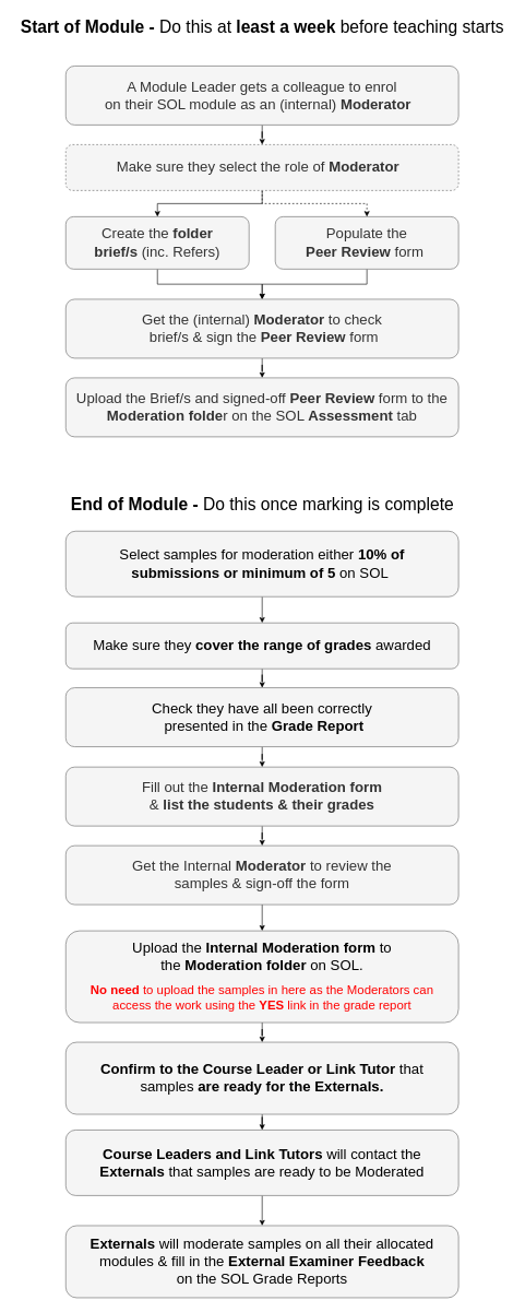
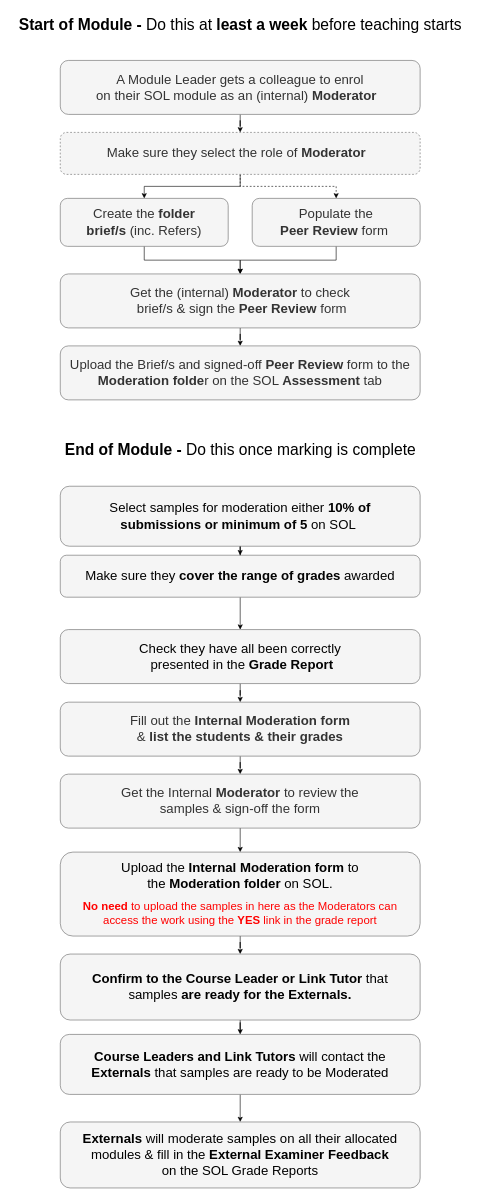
  <mxCell id="0" />
  <mxCell id="1" parent="0" />
  <mxCell id="2" value="" style="edgeStyle=orthogonalEdgeStyle;rounded=0;orthogonalLoop=1;jettySize=auto;html=1;fontSize=27;" parent="1" source="3" target="6" edge="1"><mxGeometry relative="1" as="geometry" /></mxCell>
  <mxCell id="3" value="&lt;font style=&quot;font-size: 22px;&quot;&gt;A Module Leader gets a colleague to enrol &lt;br&gt;on their SOL module as an (internal) &lt;b&gt;Moderator&amp;nbsp;&lt;/b&gt;&amp;nbsp;&lt;/font&gt;" style="rounded=1;whiteSpace=wrap;html=1;fillColor=#f5f5f5;fontColor=#333333;strokeColor=#666666;align=center;verticalAlign=middle;fontFamily=Helvetica;fontSize=12;" parent="1" vertex="1"><mxGeometry x="100" y="100" width="600" height="90" as="geometry" /></mxCell>
  <mxCell id="4" value="" style="edgeStyle=orthogonalEdgeStyle;rounded=0;orthogonalLoop=1;jettySize=auto;html=1;dashed=1;" parent="1" source="6" target="10" edge="1"><mxGeometry relative="1" as="geometry" /></mxCell>
  <mxCell id="5" style="edgeStyle=orthogonalEdgeStyle;rounded=0;orthogonalLoop=1;jettySize=auto;html=1;exitX=0.5;exitY=1;exitDx=0;exitDy=0;" parent="1" source="6" target="8" edge="1"><mxGeometry relative="1" as="geometry" /></mxCell>
  <mxCell id="6" value="&lt;font style=&quot;font-size: 22px;&quot;&gt;Make sure they select the role of&amp;nbsp;&lt;b&gt;Moderator&amp;nbsp;&lt;/b&gt;&amp;nbsp;&lt;/font&gt;" style="rounded=1;whiteSpace=wrap;html=1;fillColor=#f5f5f5;fontColor=#333333;strokeColor=#666666;align=center;verticalAlign=middle;fontFamily=Helvetica;fontSize=12;dashed=1;" parent="1" vertex="1"><mxGeometry x="100" y="220" width="600" height="70" as="geometry" /></mxCell>
  <mxCell id="7" value="" style="edgeStyle=orthogonalEdgeStyle;rounded=0;orthogonalLoop=1;jettySize=auto;html=1;" parent="1" source="8" target="12" edge="1"><mxGeometry relative="1" as="geometry" /></mxCell>
  <mxCell id="8" value="&lt;span style=&quot;font-size: 22px;&quot;&gt;Create the&amp;nbsp;&lt;b&gt;folder &lt;br&gt;brief/s&lt;/b&gt; (inc. Refers)&lt;/span&gt;" style="rounded=1;whiteSpace=wrap;html=1;fillColor=#f5f5f5;fontColor=#333333;strokeColor=#666666;align=center;verticalAlign=middle;fontFamily=Helvetica;fontSize=12;" parent="1" vertex="1"><mxGeometry x="100" y="330" width="280" height="80" as="geometry" /></mxCell>
  <mxCell id="9" value="" style="edgeStyle=orthogonalEdgeStyle;rounded=0;orthogonalLoop=1;jettySize=auto;html=1;" parent="1" source="10" target="12" edge="1"><mxGeometry relative="1" as="geometry" /></mxCell>
  <mxCell id="10" value="&lt;font style=&quot;font-size: 22px;&quot;&gt;Populate the &lt;br&gt;&lt;b&gt;Peer Review&lt;/b&gt; form&amp;nbsp;&lt;/font&gt;" style="rounded=1;whiteSpace=wrap;html=1;fillColor=#f5f5f5;fontColor=#333333;strokeColor=#666666;align=center;verticalAlign=middle;fontFamily=Helvetica;fontSize=12;" parent="1" vertex="1"><mxGeometry x="420" y="330" width="280" height="80" as="geometry" /></mxCell>
  <mxCell id="11" value="" style="edgeStyle=orthogonalEdgeStyle;rounded=0;orthogonalLoop=1;jettySize=auto;html=1;" parent="1" source="12" target="13" edge="1"><mxGeometry relative="1" as="geometry" /></mxCell>
  <mxCell id="12" value="&lt;span style=&quot;font-size: 22px;&quot;&gt;Get the (internal) &lt;b&gt;Moderator&lt;/b&gt; to check&lt;br&gt;&amp;nbsp;brief/s &amp;amp; sign the &lt;b&gt;Peer Review &lt;/b&gt;form&lt;/span&gt;" style="rounded=1;whiteSpace=wrap;html=1;fillColor=#f5f5f5;fontColor=#333333;strokeColor=#666666;align=center;verticalAlign=middle;fontFamily=Helvetica;fontSize=12;" parent="1" vertex="1"><mxGeometry x="100" y="456" width="600" height="90" as="geometry" /></mxCell>
  <mxCell id="13" value="&lt;span style=&quot;font-size: 22px;&quot;&gt;Upload the Brief/s and signed-off &lt;b&gt;Peer Review&lt;/b&gt; form to the &lt;b&gt;Moderation folde&lt;/b&gt;r on the SOL &lt;b&gt;Assessment&lt;/b&gt;&amp;nbsp;tab&lt;br&gt;&lt;/span&gt;" style="rounded=1;whiteSpace=wrap;html=1;fillColor=#f5f5f5;fontColor=#333333;strokeColor=#666666;align=center;verticalAlign=middle;fontFamily=Helvetica;fontSize=12;" parent="1" vertex="1"><mxGeometry x="100" y="576" width="600" height="90" as="geometry" /></mxCell>
  <mxCell id="14" value="&lt;font style=&quot;font-size: 26px;&quot;&gt;&lt;b&gt;Start of Module - &lt;/b&gt;Do this at&lt;b&gt; least a week &lt;/b&gt;before teaching starts&lt;/font&gt;" style="text;html=1;align=center;verticalAlign=middle;resizable=0;points=[];autosize=1;strokeColor=none;fillColor=none;" parent="1" vertex="1"><mxGeometry x="20" y="20" width="760" height="40" as="geometry" /></mxCell>
  <mxCell id="15" value="" style="edgeStyle=orthogonalEdgeStyle;rounded=0;orthogonalLoop=1;jettySize=auto;html=1;fontSize=27;" parent="1" source="16" target="18" edge="1"><mxGeometry relative="1" as="geometry" /></mxCell>
  <mxCell id="16" value="&lt;font color=&quot;#030303&quot; style=&quot;font-size: 22px;&quot;&gt;Select samples for moderation either &lt;b&gt;10% of&lt;br&gt;&lt;span style=&quot;line-height: 107%; background-image: initial; background-position: initial; background-size: initial; background-repeat: initial; background-attachment: initial; background-origin: initial; background-clip: initial;&quot;&gt;&lt;font face=&quot;Helvetica, sans-serif&quot;&gt;submissions&lt;/font&gt;&lt;/span&gt;&amp;nbsp;or minimum of 5&lt;/b&gt; on SOL&amp;nbsp;&lt;/font&gt;" style="rounded=1;whiteSpace=wrap;html=1;fillColor=#f5f5f5;fontColor=#333333;strokeColor=#666666;align=center;verticalAlign=middle;fontFamily=Helvetica;fontSize=12;" parent="1" vertex="1"><mxGeometry x="100" y="810" width="600" height="100" as="geometry" /></mxCell>
  <mxCell id="17" value="" style="edgeStyle=orthogonalEdgeStyle;rounded=0;orthogonalLoop=1;jettySize=auto;html=1;" parent="1" source="18" target="20" edge="1"><mxGeometry relative="1" as="geometry" /></mxCell>
- <mxCell id="18" value="&lt;span style=&quot;font-size: 22px;&quot;&gt;&lt;font color=&quot;#030303&quot;&gt;Make sure they &lt;b&gt;cover the range of grades&lt;/b&gt; awarded&lt;/font&gt;&lt;/span&gt;" style="rounded=1;whiteSpace=wrap;html=1;fillColor=#f5f5f5;fontColor=#333333;strokeColor=#666666;align=center;verticalAlign=middle;fontFamily=Helvetica;fontSize=12;" parent="1" vertex="1"><mxGeometry x="100" y="950" width="600" height="70" as="geometry" /></mxCell>
+ <mxCell id="18" value="&lt;span style=&quot;font-size: 22px;&quot;&gt;&lt;font color=&quot;#030303&quot;&gt;Make sure they &lt;b&gt;cover the range of grades&lt;/b&gt; awarded&lt;/font&gt;&lt;/span&gt;" style="rounded=1;whiteSpace=wrap;html=1;fillColor=#f5f5f5;fontColor=#333333;strokeColor=#666666;align=center;verticalAlign=middle;fontFamily=Helvetica;fontSize=12;" parent="1" vertex="1"><mxGeometry x="100" y="925" width="600" height="70" as="geometry" /></mxCell>
  <mxCell id="19" value="" style="edgeStyle=orthogonalEdgeStyle;rounded=0;orthogonalLoop=1;jettySize=auto;html=1;" parent="1" source="20" target="22" edge="1"><mxGeometry relative="1" as="geometry" /></mxCell>
  <mxCell id="20" value="&lt;span style=&quot;font-size: 22px;&quot;&gt;&lt;font color=&quot;#030303&quot;&gt;Check they have all been correctly&lt;br&gt;&amp;nbsp;presented in the &lt;b&gt;Grade Report&lt;/b&gt;&lt;/font&gt;&lt;/span&gt;" style="rounded=1;whiteSpace=wrap;html=1;fillColor=#f5f5f5;fontColor=#333333;strokeColor=#666666;align=center;verticalAlign=middle;fontFamily=Helvetica;fontSize=12;" parent="1" vertex="1"><mxGeometry x="100" y="1049" width="600" height="90" as="geometry" /></mxCell>
  <mxCell id="21" value="" style="edgeStyle=orthogonalEdgeStyle;rounded=0;orthogonalLoop=1;jettySize=auto;html=1;" parent="1" source="22" target="25" edge="1"><mxGeometry relative="1" as="geometry" /></mxCell>
  <mxCell id="22" value="&lt;span style=&quot;font-size: 22px;&quot;&gt;Fill out the &lt;b&gt;Internal Moderation form &lt;/b&gt;&lt;br&gt;&amp;amp;&lt;b&gt;&amp;nbsp;list the students &amp;amp; their grades&lt;/b&gt;&lt;br&gt;&lt;/span&gt;" style="rounded=1;whiteSpace=wrap;html=1;fillColor=#f5f5f5;fontColor=#333333;strokeColor=#666666;align=center;verticalAlign=middle;fontFamily=Helvetica;fontSize=12;" parent="1" vertex="1"><mxGeometry x="100" y="1170" width="600" height="90" as="geometry" /></mxCell>
- <mxCell id="23" value="&lt;font style=&quot;font-size: 26px;&quot;&gt;&lt;b&gt;End of Module - &lt;/b&gt;Do this once marking is complete&lt;/font&gt;" style="text;html=1;align=center;verticalAlign=middle;resizable=0;points=[];autosize=1;strokeColor=none;fillColor=none;" parent="1" vertex="1"><mxGeometry x="95" y="750" width="610" height="40" as="geometry" /></mxCell>
+ <mxCell id="23" value="&lt;font style=&quot;font-size: 26px;&quot;&gt;&lt;b&gt;End of Module - &lt;/b&gt;Do this once marking is complete&lt;/font&gt;" style="text;html=1;align=center;verticalAlign=middle;resizable=0;points=[];autosize=1;strokeColor=none;fillColor=none;" parent="1" vertex="1"><mxGeometry x="95" y="730" width="610" height="40" as="geometry" /></mxCell>
  <mxCell id="24" value="" style="edgeStyle=orthogonalEdgeStyle;rounded=0;orthogonalLoop=1;jettySize=auto;html=1;" parent="1" source="25" target="27" edge="1"><mxGeometry relative="1" as="geometry" /></mxCell>
  <mxCell id="25" value="&lt;span style=&quot;font-size: 22px;&quot;&gt;Get the&amp;nbsp;Internal&lt;b&gt; Moderator&amp;nbsp;&lt;/b&gt;to review the&lt;br&gt;samples &amp;amp; sign-off the form&lt;br&gt;&lt;/span&gt;" style="rounded=1;whiteSpace=wrap;html=1;fillColor=#f5f5f5;fontColor=#333333;strokeColor=#666666;align=center;verticalAlign=middle;fontFamily=Helvetica;fontSize=12;" parent="1" vertex="1"><mxGeometry x="100" y="1290" width="600" height="90" as="geometry" /></mxCell>
  <mxCell id="26" value="" style="edgeStyle=orthogonalEdgeStyle;rounded=0;orthogonalLoop=1;jettySize=auto;html=1;" parent="1" source="27" target="29" edge="1"><mxGeometry relative="1" as="geometry" /></mxCell>
  <mxCell id="27" value="&lt;font color=&quot;#000000&quot;&gt;&lt;span style=&quot;border-color: var(--border-color); font-size: 22px;&quot;&gt;Upload the&lt;/span&gt;&lt;b style=&quot;border-color: var(--border-color); font-size: 22px;&quot;&gt; Internal Moderation form &lt;/b&gt;&lt;/font&gt;&lt;span style=&quot;border-color: var(--border-color); font-size: 22px;&quot;&gt;&lt;font color=&quot;#000000&quot;&gt;to&lt;br&gt;the&amp;nbsp;&lt;b style=&quot;&quot;&gt;Moderation folder &lt;/b&gt;on SOL.&lt;/font&gt;&lt;br&gt;&lt;/span&gt;&lt;br&gt;&lt;span style=&quot;color: rgb(255, 0, 0); font-size: 19px; line-height: 107%; font-family: Helvetica, sans-serif; background-image: initial; background-position: initial; background-size: initial; background-repeat: initial; background-attachment: initial; background-origin: initial; background-clip: initial;&quot;&gt;&lt;b&gt;No need&lt;/b&gt; to upload the samples in here as the Moderators can &lt;br&gt;access the work using the&amp;nbsp;&lt;b&gt;YES&lt;/b&gt; link in the grade report&lt;/span&gt;&lt;span style=&quot;font-size: 22px;&quot;&gt;&lt;br&gt;&lt;/span&gt;" style="rounded=1;whiteSpace=wrap;html=1;fillColor=#f5f5f5;fontColor=#333333;strokeColor=#666666;align=center;verticalAlign=middle;fontFamily=Helvetica;fontSize=12;" parent="1" vertex="1"><mxGeometry x="100" y="1420" width="600" height="140" as="geometry" /></mxCell>
  <mxCell id="28" value="" style="edgeStyle=orthogonalEdgeStyle;rounded=0;orthogonalLoop=1;jettySize=auto;html=1;" parent="1" source="29" target="31" edge="1"><mxGeometry relative="1" as="geometry" /></mxCell>
  <mxCell id="29" value="&lt;span style=&quot;font-size: 22px;&quot;&gt;&lt;font color=&quot;#000000&quot;&gt;&lt;b&gt;Confirm to the Course Leader or Link Tutor&lt;/b&gt; that&lt;br&gt;samples &lt;b&gt;are ready for the Externals.&lt;/b&gt;&lt;/font&gt;&lt;br&gt;&lt;/span&gt;" style="rounded=1;whiteSpace=wrap;html=1;fillColor=#f5f5f5;fontColor=#333333;strokeColor=#666666;align=center;verticalAlign=middle;fontFamily=Helvetica;fontSize=12;" parent="1" vertex="1"><mxGeometry x="100" y="1590" width="600" height="110" as="geometry" /></mxCell>
  <mxCell id="30" value="" style="edgeStyle=orthogonalEdgeStyle;rounded=0;orthogonalLoop=1;jettySize=auto;html=1;" parent="1" source="31" target="32" edge="1"><mxGeometry relative="1" as="geometry" /></mxCell>
  <mxCell id="31" value="&lt;span style=&quot;font-size: 22px;&quot;&gt;&lt;font color=&quot;#000000&quot;&gt;&lt;b&gt;Course Leaders and Link Tutors&lt;/b&gt;&amp;nbsp;will contact the&lt;br&gt;&lt;b&gt;Externals &lt;/b&gt;that samples are ready to be Moderated&lt;/font&gt;&lt;br&gt;&lt;/span&gt;" style="rounded=1;whiteSpace=wrap;html=1;fillColor=#f5f5f5;fontColor=#333333;strokeColor=#666666;align=center;verticalAlign=middle;fontFamily=Helvetica;fontSize=12;" parent="1" vertex="1"><mxGeometry x="100" y="1724" width="600" height="100" as="geometry" /></mxCell>
  <mxCell id="32" value="&lt;span style=&quot;font-size: 22px;&quot;&gt;&lt;font color=&quot;#000000&quot;&gt;&lt;b&gt;Externals &lt;/b&gt;will moderate samples on all their allocated modules &amp;amp; fill in the &lt;b&gt;External Examiner Feedback&lt;br&gt;&lt;/b&gt;on the SOL Grade Reports&lt;/font&gt;&lt;br&gt;&lt;/span&gt;" style="rounded=1;whiteSpace=wrap;html=1;fillColor=#f5f5f5;fontColor=#333333;strokeColor=#666666;align=center;verticalAlign=middle;fontFamily=Helvetica;fontSize=12;" parent="1" vertex="1"><mxGeometry x="100" y="1870" width="600" height="110" as="geometry" /></mxCell>
